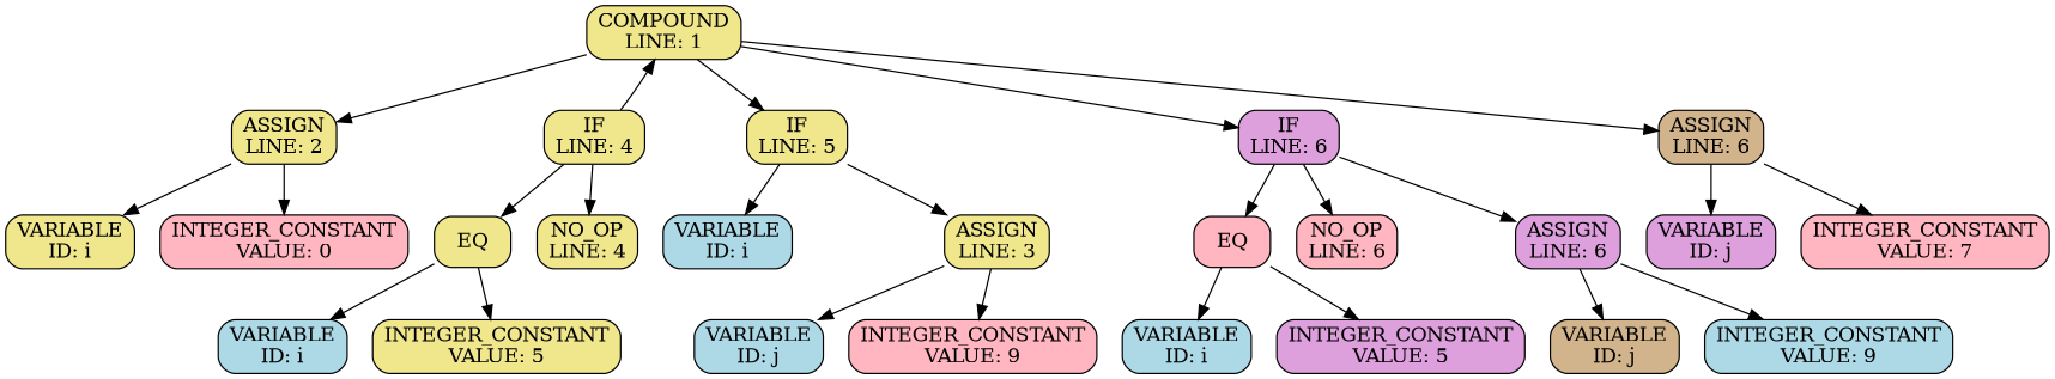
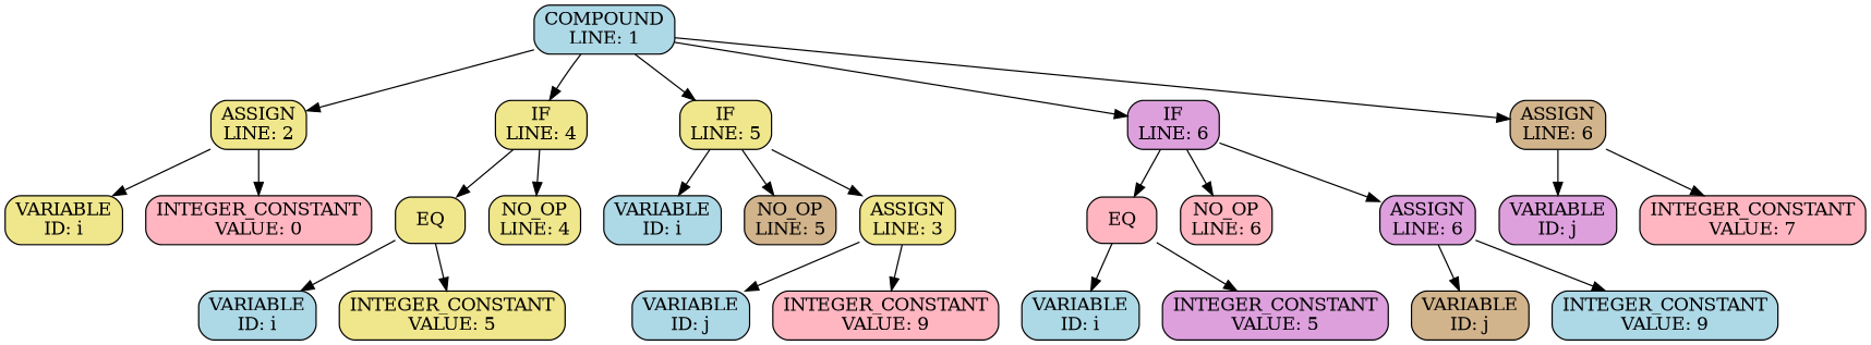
  digraph {
    rankdir=TB
    node [fillcolor=khaki shape=box style="rounded,filled"]
-   n1 [label="COMPOUND\nLINE: 1"]
+   n1 [fillcolor=lightblue label="COMPOUND\nLINE: 1"]
    n2 [label="ASSIGN\nLINE: 2"]
    n3 [label="VARIABLE\nID: i"]
    n4 [fillcolor=lightpink label="INTEGER_CONSTANT\nVALUE: 0"]
    n5 [label="IF\nLINE: 4"]
    n6 [label=EQ]
    n7 [fillcolor=lightblue label="VARIABLE\nID: i"]
    n8 [label="INTEGER_CONSTANT\nVALUE: 5"]
    n9 [label="NO_OP\nLINE: 4"]
    n10 [label="IF\nLINE: 5"]
    n11 [fillcolor=lightblue label="VARIABLE\nID: i"]
+   n12 [fillcolor=tan label="NO_OP\nLINE: 5"]
    n13 [label="ASSIGN\nLINE: 3"]
    n14 [fillcolor=lightblue label="VARIABLE\nID: j"]
    n15 [fillcolor=lightpink label="INTEGER_CONSTANT\nVALUE: 9"]
    n16 [fillcolor=plum label="IF\nLINE: 6"]
    n17 [fillcolor=lightpink label=EQ]
    n18 [fillcolor=lightblue label="VARIABLE\nID: i"]
    n19 [fillcolor=plum label="INTEGER_CONSTANT\nVALUE: 5"]
    n20 [fillcolor=lightpink label="NO_OP\nLINE: 6"]
    n21 [fillcolor=plum label="ASSIGN\nLINE: 6"]
    n22 [fillcolor=tan label="VARIABLE\nID: j"]
    n23 [fillcolor=lightblue label="INTEGER_CONSTANT\nVALUE: 9"]
    n24 [fillcolor=tan label="ASSIGN\nLINE: 6"]
    n25 [fillcolor=plum label="VARIABLE\nID: j"]
    n26 [fillcolor=lightpink label="INTEGER_CONSTANT\nVALUE: 7"]
    subgraph sub_1 {
      n1
      n2
      n3
      n4
      n5
      n6
      n7
      n8
      n9
      n10
      n11
+     n12
      n13
      n14
      n15
      n16
      n17
      n18
      n19
      n20
      n21
      n22
      n23
      n24
      n25
      n26
    }
    n1 -> n2
-   n5 -> n1
+   n1 -> n5
    n1 -> n10
    n1 -> n16
    n1 -> n24
    n2 -> n3
    n2 -> n4
    n5 -> n6
    n5 -> n9
    n6 -> n7
    n6 -> n8
    n10 -> n11
+   n10 -> n12
    n10 -> n13
    n13 -> n14
    n13 -> n15
    n16 -> n17
    n16 -> n20
    n16 -> n21
    n17 -> n18
    n17 -> n19
    n21 -> n22
    n21 -> n23
    n24 -> n25
    n24 -> n26
  }
